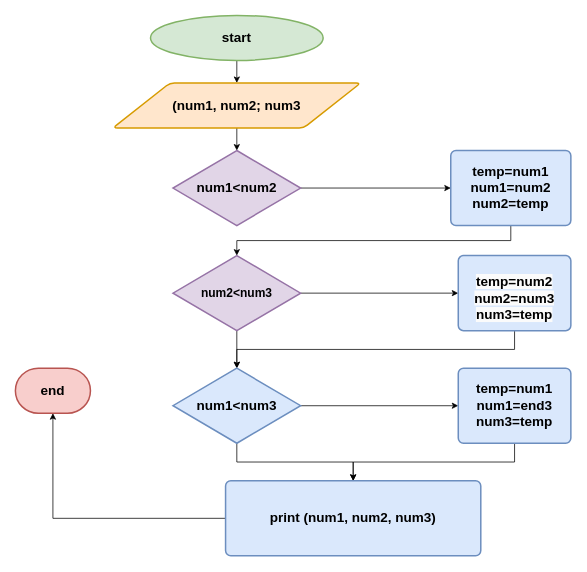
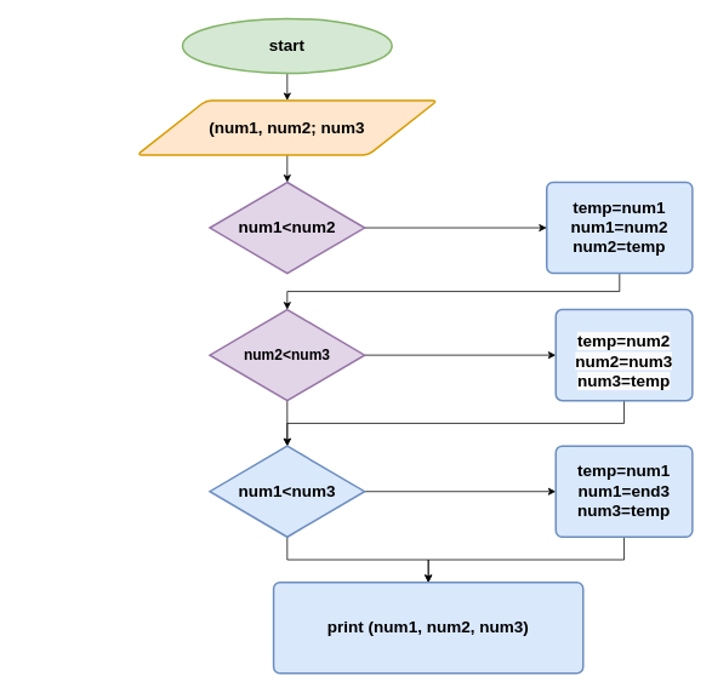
  <mxCell id="0" />
  <mxCell id="1" parent="0" />
  <mxCell id="2" style="edgeStyle=orthogonalEdgeStyle;rounded=0;orthogonalLoop=1;jettySize=auto;html=1;exitX=0.5;exitY=1;exitDx=0;exitDy=0;exitPerimeter=0;entryX=0.5;entryY=0;entryDx=0;entryDy=0;" edge="1" parent="1" source="3" target="5"><mxGeometry relative="1" as="geometry" /></mxCell>
  <mxCell id="3" value="start" style="strokeWidth=2;html=1;shape=mxgraph.flowchart.start_1;whiteSpace=wrap;fontSize=18;fontStyle=1;fillColor=#d5e8d4;strokeColor=#82b366;" vertex="1" parent="1"><mxGeometry x="200" y="20" width="230" height="60" as="geometry" /></mxCell>
  <mxCell id="4" style="edgeStyle=orthogonalEdgeStyle;rounded=0;orthogonalLoop=1;jettySize=auto;html=1;exitX=0.5;exitY=1;exitDx=0;exitDy=0;entryX=0.5;entryY=0;entryDx=0;entryDy=0;entryPerimeter=0;" edge="1" parent="1" source="5" target="7"><mxGeometry relative="1" as="geometry" /></mxCell>
  <mxCell id="5" value="&lt;font style=&quot;font-size: 18px;&quot;&gt;&lt;b&gt;(num1, num2; num3&lt;/b&gt;&lt;/font&gt;" style="shape=parallelogram;html=1;strokeWidth=2;perimeter=parallelogramPerimeter;whiteSpace=wrap;rounded=1;arcSize=12;size=0.23;fillColor=#ffe6cc;strokeColor=#d79b00;" vertex="1" parent="1"><mxGeometry x="150" y="110" width="330" height="60" as="geometry" /></mxCell>
  <mxCell id="6" style="edgeStyle=orthogonalEdgeStyle;rounded=0;orthogonalLoop=1;jettySize=auto;html=1;exitX=1;exitY=0.5;exitDx=0;exitDy=0;exitPerimeter=0;entryX=0;entryY=0.5;entryDx=0;entryDy=0;" edge="1" parent="1" source="7" target="9"><mxGeometry relative="1" as="geometry" /></mxCell>
  <mxCell id="7" value="num1&amp;lt;num2" style="strokeWidth=2;html=1;shape=mxgraph.flowchart.decision;whiteSpace=wrap;fontSize=18;fontStyle=1;fillColor=#e1d5e7;strokeColor=#9673a6;" vertex="1" parent="1"><mxGeometry x="230" y="200" width="170" height="100" as="geometry" /></mxCell>
  <mxCell id="8" style="edgeStyle=orthogonalEdgeStyle;rounded=0;orthogonalLoop=1;jettySize=auto;html=1;exitX=0.5;exitY=1;exitDx=0;exitDy=0;entryX=0.5;entryY=0;entryDx=0;entryDy=0;entryPerimeter=0;" edge="1" parent="1" source="9" target="12"><mxGeometry relative="1" as="geometry" /></mxCell>
  <mxCell id="9" value="temp=num1&lt;br&gt;num1=num2&lt;br&gt;num2=temp" style="rounded=1;whiteSpace=wrap;html=1;absoluteArcSize=1;arcSize=14;strokeWidth=2;fontSize=18;fontStyle=1;fillColor=#dae8fc;strokeColor=#6c8ebf;" vertex="1" parent="1"><mxGeometry x="600" y="200" width="160" height="100" as="geometry" /></mxCell>
  <mxCell id="10" style="edgeStyle=orthogonalEdgeStyle;rounded=0;orthogonalLoop=1;jettySize=auto;html=1;exitX=0.5;exitY=1;exitDx=0;exitDy=0;exitPerimeter=0;entryX=0.5;entryY=0;entryDx=0;entryDy=0;entryPerimeter=0;" edge="1" parent="1" source="12" target="17"><mxGeometry relative="1" as="geometry" /></mxCell>
  <mxCell id="11" style="edgeStyle=orthogonalEdgeStyle;rounded=0;orthogonalLoop=1;jettySize=auto;html=1;exitX=1;exitY=0.5;exitDx=0;exitDy=0;exitPerimeter=0;entryX=0;entryY=0.5;entryDx=0;entryDy=0;" edge="1" parent="1" source="12" target="14"><mxGeometry relative="1" as="geometry" /></mxCell>
  <mxCell id="12" value="&lt;h2&gt;&lt;font size=&quot;3&quot;&gt;num2&amp;lt;num3&lt;/font&gt;&lt;/h2&gt;" style="strokeWidth=2;html=1;shape=mxgraph.flowchart.decision;whiteSpace=wrap;fillColor=#e1d5e7;strokeColor=#9673a6;" vertex="1" parent="1"><mxGeometry x="230" y="340" width="170" height="100" as="geometry" /></mxCell>
  <mxCell id="13" style="edgeStyle=orthogonalEdgeStyle;rounded=0;orthogonalLoop=1;jettySize=auto;html=1;exitX=0.5;exitY=1;exitDx=0;exitDy=0;entryX=0.5;entryY=0;entryDx=0;entryDy=0;entryPerimeter=0;" edge="1" parent="1" source="14" target="17"><mxGeometry relative="1" as="geometry" /></mxCell>
  <mxCell id="14" value="&lt;br&gt;&lt;span style=&quot;color: rgb(0, 0, 0); font-family: Helvetica; font-size: 18px; font-style: normal; font-variant-ligatures: normal; font-variant-caps: normal; font-weight: 700; letter-spacing: normal; orphans: 2; text-align: center; text-indent: 0px; text-transform: none; widows: 2; word-spacing: 0px; -webkit-text-stroke-width: 0px; background-color: rgb(251, 251, 251); text-decoration-thickness: initial; text-decoration-style: initial; text-decoration-color: initial; float: none; display: inline !important;&quot;&gt;temp=num2&lt;/span&gt;&lt;br style=&quot;border-color: var(--border-color); color: rgb(0, 0, 0); font-family: Helvetica; font-size: 18px; font-style: normal; font-variant-ligatures: normal; font-variant-caps: normal; font-weight: 700; letter-spacing: normal; orphans: 2; text-align: center; text-indent: 0px; text-transform: none; widows: 2; word-spacing: 0px; -webkit-text-stroke-width: 0px; background-color: rgb(251, 251, 251); text-decoration-thickness: initial; text-decoration-style: initial; text-decoration-color: initial;&quot;&gt;&lt;span style=&quot;color: rgb(0, 0, 0); font-family: Helvetica; font-size: 18px; font-style: normal; font-variant-ligatures: normal; font-variant-caps: normal; font-weight: 700; letter-spacing: normal; orphans: 2; text-align: center; text-indent: 0px; text-transform: none; widows: 2; word-spacing: 0px; -webkit-text-stroke-width: 0px; background-color: rgb(251, 251, 251); text-decoration-thickness: initial; text-decoration-style: initial; text-decoration-color: initial; float: none; display: inline !important;&quot;&gt;num2=num3&lt;/span&gt;&lt;br style=&quot;border-color: var(--border-color); color: rgb(0, 0, 0); font-family: Helvetica; font-size: 18px; font-style: normal; font-variant-ligatures: normal; font-variant-caps: normal; font-weight: 700; letter-spacing: normal; orphans: 2; text-align: center; text-indent: 0px; text-transform: none; widows: 2; word-spacing: 0px; -webkit-text-stroke-width: 0px; background-color: rgb(251, 251, 251); text-decoration-thickness: initial; text-decoration-style: initial; text-decoration-color: initial;&quot;&gt;&lt;span style=&quot;color: rgb(0, 0, 0); font-family: Helvetica; font-size: 18px; font-style: normal; font-variant-ligatures: normal; font-variant-caps: normal; font-weight: 700; letter-spacing: normal; orphans: 2; text-align: center; text-indent: 0px; text-transform: none; widows: 2; word-spacing: 0px; -webkit-text-stroke-width: 0px; background-color: rgb(251, 251, 251); text-decoration-thickness: initial; text-decoration-style: initial; text-decoration-color: initial; float: none; display: inline !important;&quot;&gt;num3=temp&lt;/span&gt;&lt;br&gt;" style="rounded=1;whiteSpace=wrap;html=1;absoluteArcSize=1;arcSize=14;strokeWidth=2;fillColor=#dae8fc;strokeColor=#6c8ebf;" vertex="1" parent="1"><mxGeometry x="610" y="340" width="150" height="100" as="geometry" /></mxCell>
  <mxCell id="15" style="edgeStyle=orthogonalEdgeStyle;rounded=0;orthogonalLoop=1;jettySize=auto;html=1;exitX=0.5;exitY=1;exitDx=0;exitDy=0;exitPerimeter=0;entryX=0.5;entryY=0;entryDx=0;entryDy=0;" edge="1" parent="1" source="17" target="19"><mxGeometry relative="1" as="geometry" /></mxCell>
  <mxCell id="16" style="edgeStyle=orthogonalEdgeStyle;rounded=0;orthogonalLoop=1;jettySize=auto;html=1;exitX=1;exitY=0.5;exitDx=0;exitDy=0;exitPerimeter=0;entryX=0;entryY=0.5;entryDx=0;entryDy=0;" edge="1" parent="1" source="17" target="22"><mxGeometry relative="1" as="geometry" /></mxCell>
  <mxCell id="17" value="&lt;h2&gt;num1&amp;lt;num3&lt;/h2&gt;" style="strokeWidth=2;html=1;shape=mxgraph.flowchart.decision;whiteSpace=wrap;fillColor=#dae8fc;strokeColor=#6c8ebf;" vertex="1" parent="1"><mxGeometry x="230" y="490" width="170" height="100" as="geometry" /></mxCell>
- <mxCell id="18" style="edgeStyle=orthogonalEdgeStyle;rounded=0;orthogonalLoop=1;jettySize=auto;html=1;exitX=0;exitY=0.5;exitDx=0;exitDy=0;entryX=0.5;entryY=1;entryDx=0;entryDy=0;entryPerimeter=0;" edge="1" parent="1" source="19" target="20"><mxGeometry relative="1" as="geometry" /></mxCell>
  <mxCell id="19" value="&lt;h2&gt;print (num1, num2, num3)&lt;/h2&gt;" style="rounded=1;whiteSpace=wrap;html=1;absoluteArcSize=1;arcSize=14;strokeWidth=2;fillColor=#dae8fc;strokeColor=#6c8ebf;" vertex="1" parent="1"><mxGeometry x="300" y="640" width="340" height="100" as="geometry" /></mxCell>
- <mxCell id="20" value="&lt;h2&gt;end&lt;/h2&gt;" style="strokeWidth=2;html=1;shape=mxgraph.flowchart.terminator;whiteSpace=wrap;fillColor=#f8cecc;strokeColor=#b85450;" vertex="1" parent="1"><mxGeometry x="20" y="490" width="100" height="60" as="geometry" /></mxCell>
  <mxCell id="21" style="edgeStyle=orthogonalEdgeStyle;rounded=0;orthogonalLoop=1;jettySize=auto;html=1;exitX=0.5;exitY=1;exitDx=0;exitDy=0;entryX=0.5;entryY=0;entryDx=0;entryDy=0;" edge="1" parent="1" source="22" target="19"><mxGeometry relative="1" as="geometry" /></mxCell>
  <mxCell id="22" value="&lt;span style=&quot;border-color: var(--border-color); font-size: 18px; font-weight: 700;&quot;&gt;temp=num1&lt;br&gt;num1=end3&lt;br&gt;num3=temp&lt;br&gt;&lt;/span&gt;" style="rounded=1;whiteSpace=wrap;html=1;absoluteArcSize=1;arcSize=14;strokeWidth=2;fillColor=#dae8fc;strokeColor=#6c8ebf;" vertex="1" parent="1"><mxGeometry x="610" y="490" width="150" height="100" as="geometry" /></mxCell>
